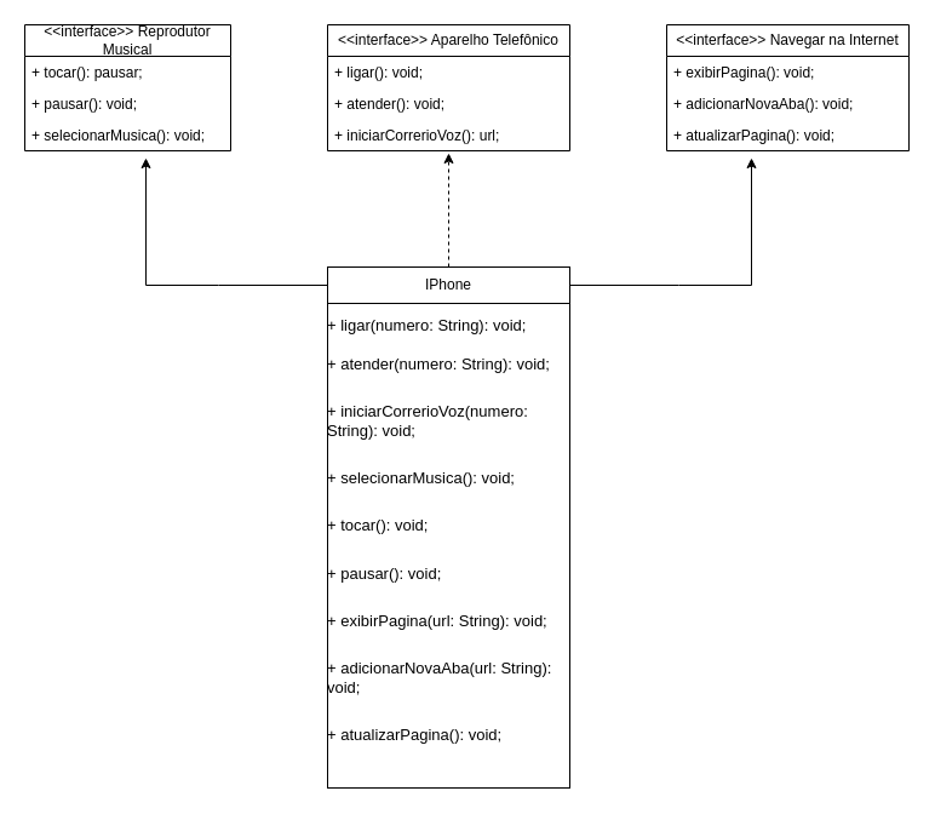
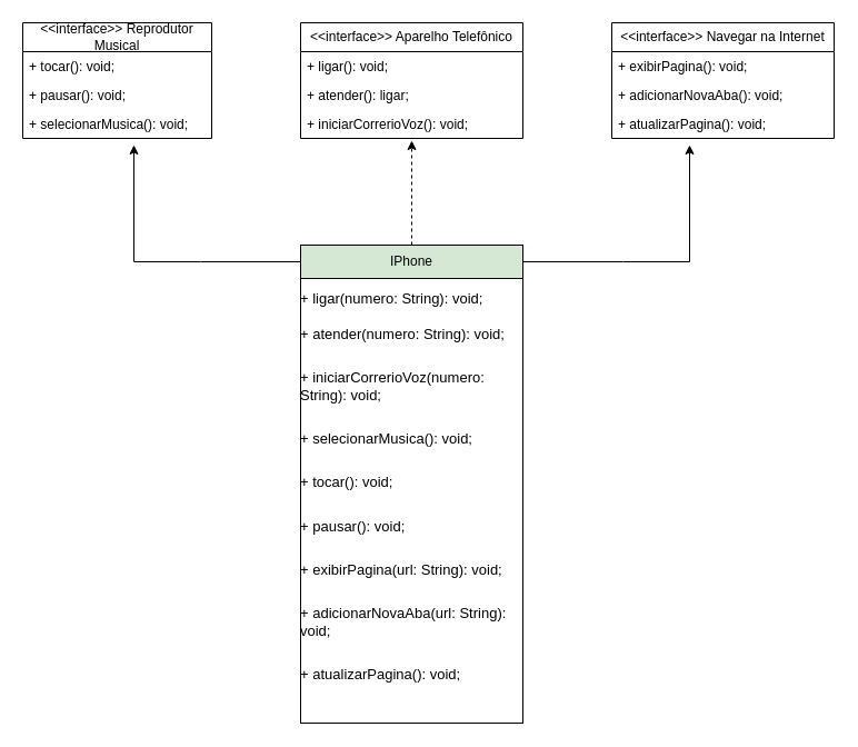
  <mxCell id="0" />
  <mxCell id="1" parent="0" />
  <mxCell id="2" value="&amp;lt;&amp;lt;interface&amp;gt;&amp;gt; Reprodutor Musical" style="swimlane;fontStyle=0;childLayout=stackLayout;horizontal=1;startSize=26;fillColor=none;horizontalStack=0;resizeParent=1;resizeParentMax=0;resizeLast=0;collapsible=1;marginBottom=0;whiteSpace=wrap;html=1;" vertex="1" parent="1"><mxGeometry x="20" y="20" width="170" height="104" as="geometry"><mxRectangle x="90" y="40" width="220" height="30" as="alternateBounds" /></mxGeometry></mxCell>
- <mxCell id="3" value="+ tocar(): pausar;" style="text;strokeColor=none;fillColor=none;align=left;verticalAlign=top;spacingLeft=4;spacingRight=4;overflow=hidden;rotatable=0;points=[[0,0.5],[1,0.5]];portConstraint=eastwest;whiteSpace=wrap;html=1;" vertex="1" parent="2"><mxGeometry y="26" width="170" height="26" as="geometry" /></mxCell>
+ <mxCell id="3" value="+ tocar(): void;" style="text;strokeColor=none;fillColor=none;align=left;verticalAlign=top;spacingLeft=4;spacingRight=4;overflow=hidden;rotatable=0;points=[[0,0.5],[1,0.5]];portConstraint=eastwest;whiteSpace=wrap;html=1;" vertex="1" parent="2"><mxGeometry y="26" width="170" height="26" as="geometry" /></mxCell>
  <mxCell id="4" value="+ pausar(): void;&lt;br&gt;" style="text;strokeColor=none;fillColor=none;align=left;verticalAlign=top;spacingLeft=4;spacingRight=4;overflow=hidden;rotatable=0;points=[[0,0.5],[1,0.5]];portConstraint=eastwest;whiteSpace=wrap;html=1;" vertex="1" parent="2"><mxGeometry y="52" width="170" height="26" as="geometry" /></mxCell>
  <mxCell id="5" value="+ selecionarMusica(): void;" style="text;strokeColor=none;fillColor=none;align=left;verticalAlign=top;spacingLeft=4;spacingRight=4;overflow=hidden;rotatable=0;points=[[0,0.5],[1,0.5]];portConstraint=eastwest;whiteSpace=wrap;html=1;" vertex="1" parent="2"><mxGeometry y="78" width="170" height="26" as="geometry" /></mxCell>
  <mxCell id="6" value="" style="endArrow=classic;html=1;rounded=0;exitX=0;exitY=0.5;exitDx=0;exitDy=0;" edge="1" parent="1"><mxGeometry width="50" height="50" relative="1" as="geometry"><mxPoint x="470" y="235" as="sourcePoint" /><mxPoint x="620" y="130" as="targetPoint" /><Array as="points"><mxPoint x="560" y="235" /><mxPoint x="620" y="235" /></Array></mxGeometry></mxCell>
  <mxCell id="7" value="&amp;lt;&amp;lt;interface&amp;gt;&amp;gt; Aparelho Telefônico" style="swimlane;fontStyle=0;childLayout=stackLayout;horizontal=1;startSize=26;fillColor=none;horizontalStack=0;resizeParent=1;resizeParentMax=0;resizeLast=0;collapsible=1;marginBottom=0;whiteSpace=wrap;html=1;" vertex="1" parent="1"><mxGeometry x="270" y="20" width="200" height="104" as="geometry"><mxRectangle x="90" y="40" width="220" height="30" as="alternateBounds" /></mxGeometry></mxCell>
  <mxCell id="8" value="+ ligar(): void;" style="text;strokeColor=none;fillColor=none;align=left;verticalAlign=top;spacingLeft=4;spacingRight=4;overflow=hidden;rotatable=0;points=[[0,0.5],[1,0.5]];portConstraint=eastwest;whiteSpace=wrap;html=1;" vertex="1" parent="7"><mxGeometry y="26" width="200" height="26" as="geometry" /></mxCell>
- <mxCell id="9" value="+&amp;nbsp;atender(): void;" style="text;strokeColor=none;fillColor=none;align=left;verticalAlign=top;spacingLeft=4;spacingRight=4;overflow=hidden;rotatable=0;points=[[0,0.5],[1,0.5]];portConstraint=eastwest;whiteSpace=wrap;html=1;" vertex="1" parent="7"><mxGeometry y="52" width="200" height="26" as="geometry" /></mxCell>
- <mxCell id="10" value="+&amp;nbsp;iniciarCorrerioVoz(): url;" style="text;strokeColor=none;fillColor=none;align=left;verticalAlign=top;spacingLeft=4;spacingRight=4;overflow=hidden;rotatable=0;points=[[0,0.5],[1,0.5]];portConstraint=eastwest;whiteSpace=wrap;html=1;" vertex="1" parent="7"><mxGeometry y="78" width="200" height="26" as="geometry" /></mxCell>
+ <mxCell id="9" value="+&amp;nbsp;atender(): ligar;" style="text;strokeColor=none;fillColor=none;align=left;verticalAlign=top;spacingLeft=4;spacingRight=4;overflow=hidden;rotatable=0;points=[[0,0.5],[1,0.5]];portConstraint=eastwest;whiteSpace=wrap;html=1;" vertex="1" parent="7"><mxGeometry y="52" width="200" height="26" as="geometry" /></mxCell>
+ <mxCell id="10" value="+&amp;nbsp;iniciarCorrerioVoz(): void;" style="text;strokeColor=none;fillColor=none;align=left;verticalAlign=top;spacingLeft=4;spacingRight=4;overflow=hidden;rotatable=0;points=[[0,0.5],[1,0.5]];portConstraint=eastwest;whiteSpace=wrap;html=1;" vertex="1" parent="7"><mxGeometry y="78" width="200" height="26" as="geometry" /></mxCell>
  <mxCell id="11" value="&amp;lt;&amp;lt;interface&amp;gt;&amp;gt; Navegar na Internet" style="swimlane;fontStyle=0;childLayout=stackLayout;horizontal=1;startSize=26;fillColor=none;horizontalStack=0;resizeParent=1;resizeParentMax=0;resizeLast=0;collapsible=1;marginBottom=0;whiteSpace=wrap;html=1;" vertex="1" parent="1"><mxGeometry x="550" y="20" width="200" height="104" as="geometry"><mxRectangle x="90" y="40" width="220" height="30" as="alternateBounds" /></mxGeometry></mxCell>
  <mxCell id="12" value="+ exibirPagina(): void;" style="text;strokeColor=none;fillColor=none;align=left;verticalAlign=top;spacingLeft=4;spacingRight=4;overflow=hidden;rotatable=0;points=[[0,0.5],[1,0.5]];portConstraint=eastwest;whiteSpace=wrap;html=1;" vertex="1" parent="11"><mxGeometry y="26" width="200" height="26" as="geometry" /></mxCell>
  <mxCell id="13" value="+ adicionarNovaAba(): void;" style="text;strokeColor=none;fillColor=none;align=left;verticalAlign=top;spacingLeft=4;spacingRight=4;overflow=hidden;rotatable=0;points=[[0,0.5],[1,0.5]];portConstraint=eastwest;whiteSpace=wrap;html=1;" vertex="1" parent="11"><mxGeometry y="52" width="200" height="26" as="geometry" /></mxCell>
  <mxCell id="14" value="+&amp;nbsp;atualizarPagina(): void;" style="text;strokeColor=none;fillColor=none;align=left;verticalAlign=top;spacingLeft=4;spacingRight=4;overflow=hidden;rotatable=0;points=[[0,0.5],[1,0.5]];portConstraint=eastwest;whiteSpace=wrap;html=1;" vertex="1" parent="11"><mxGeometry y="78" width="200" height="26" as="geometry" /></mxCell>
- <mxCell id="15" value="IPhone" style="html=1;whiteSpace=wrap;" vertex="1" parent="1"><mxGeometry x="270" y="220" width="200" height="30" as="geometry" /></mxCell>
+ <mxCell id="15" value="IPhone" style="html=1;whiteSpace=wrap;fillColor=#d5e8d4;" vertex="1" parent="1"><mxGeometry x="270" y="220" width="200" height="30" as="geometry" /></mxCell>
  <mxCell id="16" value="&lt;p style=&quot;margin: 4px 0px 0px; line-height: 80%; font-size: 13px;&quot;&gt;&lt;font style=&quot;font-size: 13px;&quot;&gt;&lt;br&gt;+ ligar(numero: String): void;&lt;/font&gt;&lt;/p&gt;&lt;p style=&quot;margin: 4px 0px 0px; line-height: 80%; font-size: 13px;&quot;&gt;&lt;font style=&quot;font-size: 13px;&quot;&gt;&lt;br&gt;&lt;/font&gt;&lt;/p&gt;&lt;p style=&quot;border-color: var(--border-color); margin: 4px 0px 0px; font-size: 13px;&quot;&gt;&lt;font style=&quot;font-size: 13px;&quot;&gt;+ atender(numero: String): void;&lt;/font&gt;&lt;/p&gt;&lt;p style=&quot;border-color: var(--border-color); margin: 4px 0px 0px; font-size: 13px;&quot;&gt;&lt;font style=&quot;font-size: 13px;&quot;&gt;&lt;br&gt;&lt;/font&gt;&lt;/p&gt;&lt;p style=&quot;border-color: var(--border-color); margin: 4px 0px 0px; font-size: 13px;&quot;&gt;&lt;font style=&quot;font-size: 13px;&quot;&gt;+&amp;nbsp;iniciarCorrerioVoz(numero: String): void;&lt;br&gt;&lt;/font&gt;&lt;/p&gt;&lt;p style=&quot;border-color: var(--border-color); margin: 4px 0px 0px; font-size: 13px;&quot;&gt;&lt;font style=&quot;font-size: 13px;&quot;&gt;&lt;br&gt;&lt;/font&gt;&lt;/p&gt;&lt;p style=&quot;border-color: var(--border-color); margin: 4px 0px 0px; font-size: 13px;&quot;&gt;&lt;font style=&quot;font-size: 13px;&quot;&gt;+ selecionarMusica(): void;&lt;br&gt;&lt;/font&gt;&lt;/p&gt;&lt;p style=&quot;border-color: var(--border-color); margin: 4px 0px 0px; font-size: 13px;&quot;&gt;&lt;font style=&quot;font-size: 13px;&quot;&gt;&lt;br&gt;&lt;/font&gt;&lt;/p&gt;&lt;p style=&quot;border-color: var(--border-color); margin: 4px 0px 0px; font-size: 13px;&quot;&gt;&lt;font style=&quot;font-size: 13px;&quot;&gt;+ tocar(): void;&lt;br&gt;&lt;/font&gt;&lt;/p&gt;&lt;p style=&quot;border-color: var(--border-color); margin: 4px 0px 0px; font-size: 13px;&quot;&gt;&lt;font style=&quot;font-size: 13px;&quot;&gt;&lt;br&gt;&lt;/font&gt;&lt;/p&gt;&lt;p style=&quot;border-color: var(--border-color); margin: 4px 0px 0px; font-size: 13px;&quot;&gt;&lt;font style=&quot;font-size: 13px;&quot;&gt;+ pausar(): void;&lt;br style=&quot;border-color: var(--border-color);&quot;&gt;&lt;/font&gt;&lt;/p&gt;&lt;p style=&quot;border-color: var(--border-color); margin: 4px 0px 0px; font-size: 13px;&quot;&gt;&lt;font style=&quot;font-size: 13px;&quot;&gt;&lt;br&gt;&lt;/font&gt;&lt;/p&gt;&lt;p style=&quot;border-color: var(--border-color); margin: 4px 0px 0px; font-size: 13px;&quot;&gt;&lt;font style=&quot;font-size: 13px;&quot;&gt;+ exibirPagina(url: String): void;&lt;br&gt;&lt;/font&gt;&lt;/p&gt;&lt;p style=&quot;border-color: var(--border-color); margin: 4px 0px 0px; font-size: 13px;&quot;&gt;&lt;font style=&quot;font-size: 13px;&quot;&gt;&lt;br&gt;&lt;/font&gt;&lt;/p&gt;&lt;p style=&quot;margin: 4px 0px 0px; font-size: 13px;&quot;&gt;&lt;font style=&quot;font-size: 13px;&quot;&gt;+ adicionarNovaAba(url: String): void;&lt;br&gt;&lt;/font&gt;&lt;/p&gt;&lt;p style=&quot;margin: 4px 0px 0px; font-size: 13px;&quot;&gt;&lt;font style=&quot;font-size: 13px;&quot;&gt;&lt;br&gt;&lt;/font&gt;&lt;/p&gt;&lt;p style=&quot;margin: 4px 0px 0px; line-height: 130%; font-size: 13px;&quot;&gt;&lt;font style=&quot;font-size: 13px;&quot;&gt;+&amp;nbsp;atualizarPagina(): void;&lt;/font&gt;&lt;br&gt;&lt;/p&gt;" style="verticalAlign=top;align=left;overflow=fill;fontSize=12;fontFamily=Helvetica;html=1;whiteSpace=wrap;" vertex="1" parent="1"><mxGeometry x="270" y="250" width="200" height="400" as="geometry" /></mxCell>
  <mxCell id="17" value="" style="endArrow=classic;html=1;rounded=0;exitX=0;exitY=0.5;exitDx=0;exitDy=0;" edge="1" parent="1" source="15"><mxGeometry width="50" height="50" relative="1" as="geometry"><mxPoint x="190" y="210" as="sourcePoint" /><mxPoint x="120" y="130" as="targetPoint" /><Array as="points"><mxPoint x="180" y="235" /><mxPoint x="120" y="235" /></Array></mxGeometry></mxCell>
  <mxCell id="18" value="" style="endArrow=classic;html=1;rounded=0;exitX=0.5;exitY=0;exitDx=0;exitDy=0;entryX=0.5;entryY=1.077;entryDx=0;entryDy=0;entryPerimeter=0;dashed=1;" edge="1" parent="1" source="15" target="10"><mxGeometry width="50" height="50" relative="1" as="geometry"><mxPoint x="330" y="280" as="sourcePoint" /><mxPoint x="450" y="170" as="targetPoint" /></mxGeometry></mxCell>
